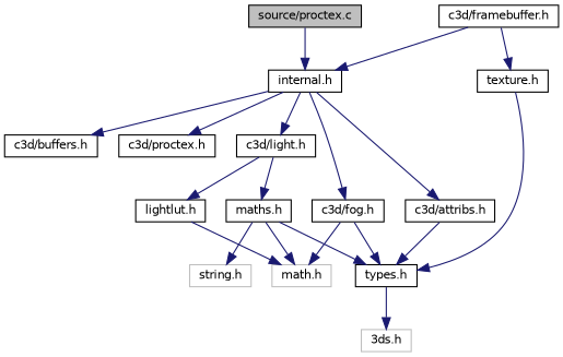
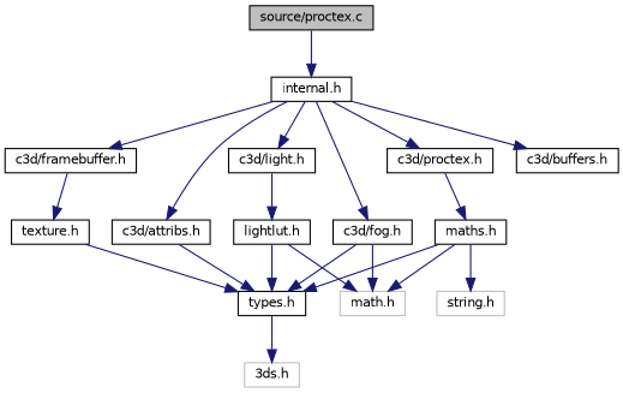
  digraph {
    node [color=black fillcolor=white fontname=Helvetica fontsize=10 shape=record style=filled]
    edge [color=midnightblue fontname=Helvetica fontsize=10 labelfontname=Helvetica labelfontsize=10 style=solid]
    n1 [fillcolor=grey75 fontcolor=black height=0.2 label="source/proctex.c" width=0.4]
    n2 [height=0.2 label="internal.h" width=0.4]
    n3 [height=0.2 label="c3d/attribs.h" width=0.4]
    n4 [height=0.2 label="c3d/buffers.h" width=0.4]
    n5 [height=0.2 label="c3d/proctex.h" width=0.4]
    n6 [height=0.2 label="c3d/light.h" width=0.4]
    n7 [height=0.2 label="c3d/framebuffer.h" width=0.4]
    n8 [height=0.2 label="c3d/fog.h" width=0.4]
    n9 [height=0.2 label="types.h" width=0.4]
    n10 [height=0.2 label="lightlut.h" width=0.4]
    n11 [height=0.2 label="maths.h" width=0.4]
    n12 [height=0.2 label="texture.h" width=0.4]
    n13 [color=grey75 height=0.2 label="math.h" width=0.4]
    n14 [color=grey75 height=0.2 label="3ds.h" width=0.4]
    n15 [color=grey75 height=0.2 label="string.h" width=0.4]
    n1 -> n2
    n2 -> n3
    n2 -> n4
    n2 -> n5
    n2 -> n6
-   n7 -> n2
+   n2 -> n7
    n2 -> n8
    n3 -> n9
    n6 -> n10
-   n6 -> n11
+   n5 -> n11
    n7 -> n12
    n8 -> n9
    n8 -> n13
    n9 -> n14
+   n10 -> n9
    n10 -> n13
    n11 -> n9
    n11 -> n13
    n11 -> n15
    n12 -> n9
  }
